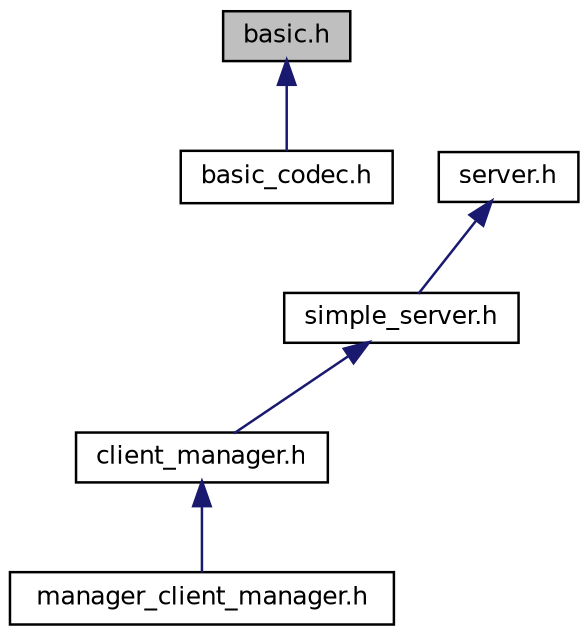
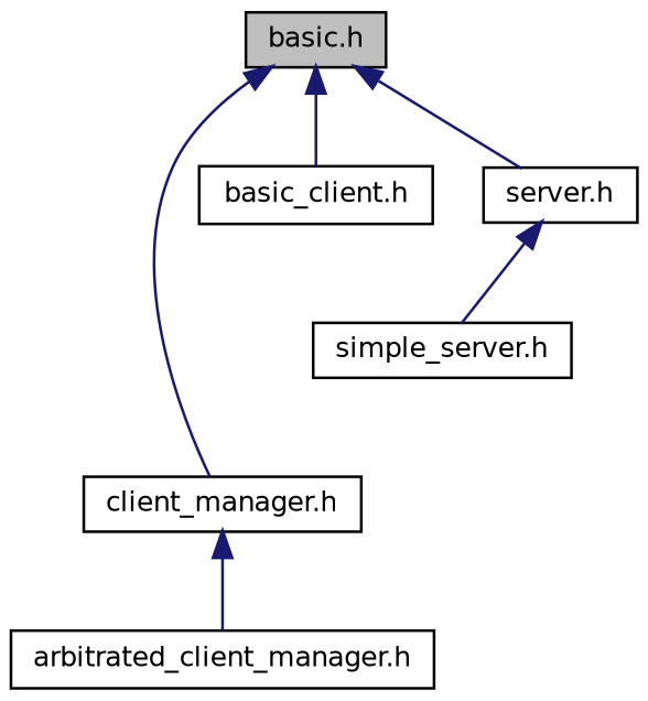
  digraph {
    node [color=black fillcolor=white fontname=Helvetica fontsize=10 shape=record style=filled]
    edge [color=midnightblue dir=back fontname=Helvetica fontsize=10 labelfontname=Helvetica labelfontsize=10 style=solid]
    n1 [fillcolor=grey75 fontcolor=black height=0.2 label="basic.h" width=0.4]
    n2 [height=0.2 label="client_manager.h" width=0.4]
-   n3 [height=0.2 label="basic_codec.h" width=0.4]
+   n3 [height=0.2 label="basic_client.h" width=0.4]
    n4 [height=0.2 label="server.h" width=0.4]
-   n5 [height=0.2 label="manager_client_manager.h" width=0.4]
+   n5 [height=0.2 label="arbitrated_client_manager.h" width=0.4]
    n6 [height=0.2 label="simple_server.h" width=0.4]
-   n6 -> n2
+   n1 -> n2
    n1 -> n3
+   n1 -> n4
    n2 -> n5
    n4 -> n6
  }
